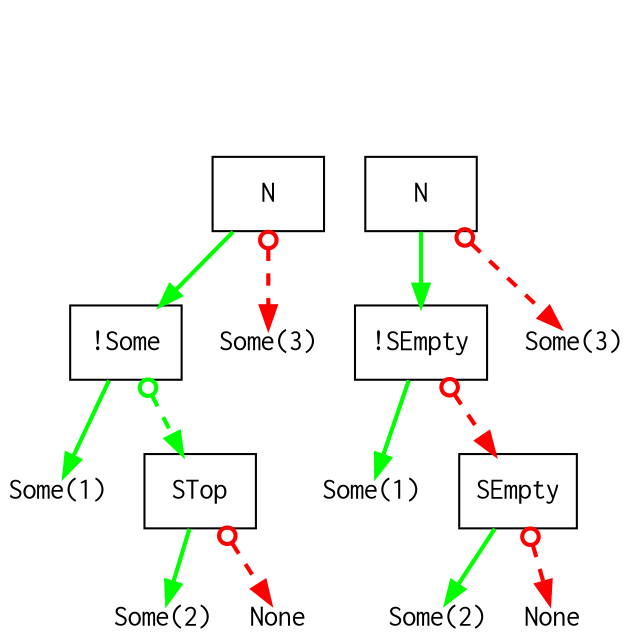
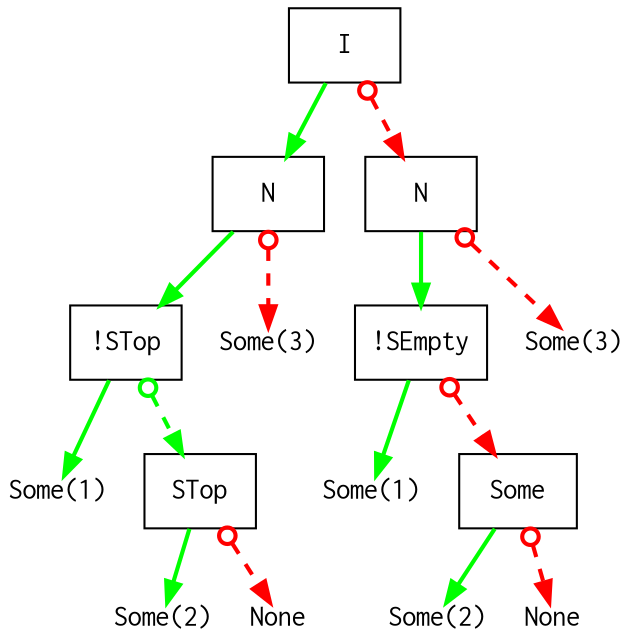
  digraph {
    node [fontname=Courier fontsize=14 shape=plain]
    edge [color=green penwidth=2 style=solid]
    n1 [label=N shape=box]
    n2 [label=N shape=box]
-   n3 [label="!Some" shape=box]
+   n3 [label="!STop" shape=box]
    n4 [label="Some(3)"]
    n5 [label="!SEmpty" shape=box]
    n6 [label="Some(3)"]
    n7 [label="Some(1)"]
    n8 [label=STop shape=box]
    n9 [label="Some(2)"]
    n10 [label=None]
    n11 [label="Some(1)"]
-   n12 [label=SEmpty shape=box]
+   n12 [label=Some shape=box]
    n13 [label="Some(2)"]
    n14 [label=None]
+   n15 [label=I shape=box]
    subgraph sub_1 {
      rank=same
      n1
      n2
    }
    subgraph sub_2 {
      rank=same
      n3
      n4
      n5
      n6
    }
    subgraph sub_3 {
      rank=same
      n7
      n8
    }
    subgraph sub_4 {
      rank=same
      n9
      n10
    }
    subgraph sub_5 {
      rank=same
      n11
      n12
    }
    subgraph sub_6 {
      rank=same
      n13
      n14
    }
    n1 -> n3
    n1 -> n4 [arrowhead=normal arrowtail=odot color=red dir=both style=dashed]
    n2 -> n5
    n2 -> n6 [arrowhead=normal arrowtail=odot color=red dir=both style=dashed]
    n3 -> n7
    n3 -> n8 [arrowhead=normal arrowtail=odot dir=both style=dashed]
    n5 -> n11
    n5 -> n12 [arrowhead=normal arrowtail=odot color=red dir=both style=dashed]
    n8 -> n9
    n8 -> n10 [arrowhead=normal arrowtail=odot color=red dir=both style=dashed]
    n12 -> n13
    n12 -> n14 [arrowhead=normal arrowtail=odot color=red dir=both style=dashed]
+   n15 -> n1
+   n15 -> n2 [arrowhead=normal arrowtail=odot color=red dir=both style=dashed]
  }
